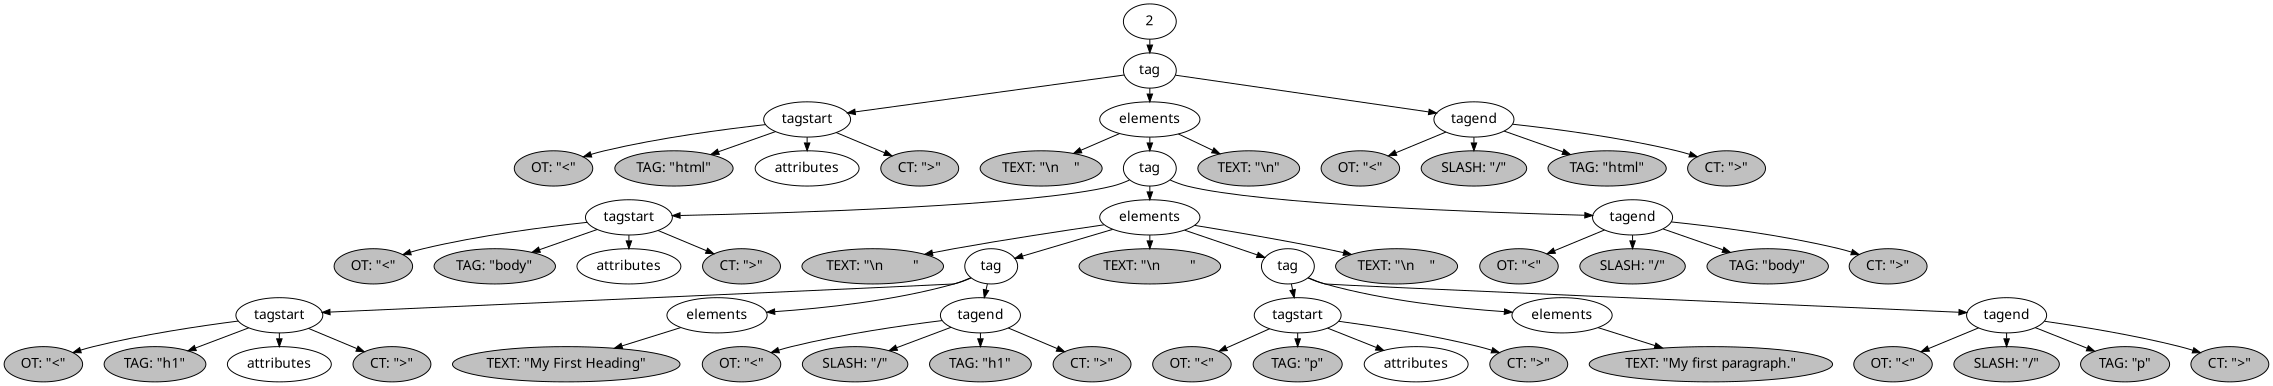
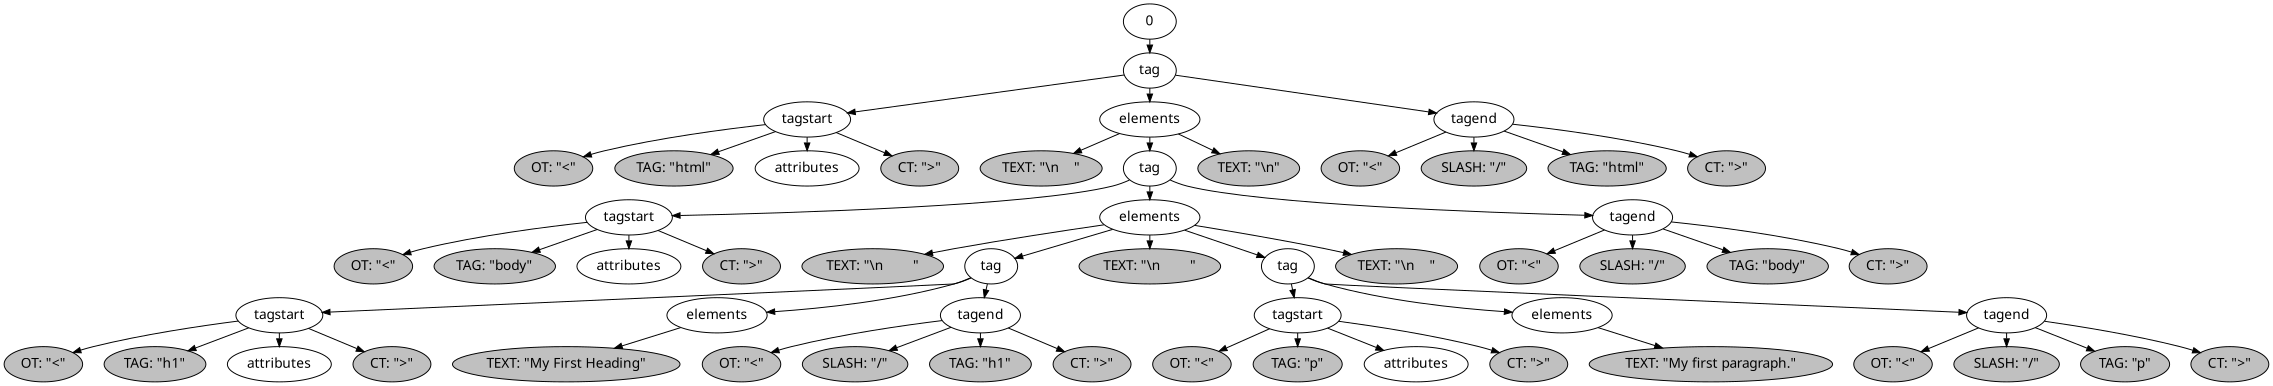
  digraph {
    nodesep=0.3
    ranksep=0.2
    fontname="Noto Sans"
    node [shape=ellipse fontname="Noto Sans" fillcolor=grey style=filled]
    edge [arrowsize=0.8 fontname="Noto Sans"]
    n1 [label=tag fillcolor="" style=""]
-   0 [label=2 shape="" fillcolor="" style=""]
+   0 [shape="" fillcolor="" style=""]
    n3 [label=tagstart fillcolor="" style=""]
    n4 [label=elements fillcolor="" style=""]
    n5 [label=tagend fillcolor="" style=""]
    n6 [label="OT: \"<\""]
    n7 [label="TAG: \"html\""]
    n8 [label=attributes fillcolor="" style=""]
    n9 [label="CT: \">\""]
    n10 [label="TEXT: \"\\n    \""]
    n11 [label=tag fillcolor="" style=""]
    n12 [label="TEXT: \"\\n\""]
    n13 [label=tagstart fillcolor="" style=""]
    n14 [label=elements fillcolor="" style=""]
    n15 [label=tagend fillcolor="" style=""]
    n16 [label="OT: \"<\""]
    n17 [label="TAG: \"body\""]
    n18 [label=attributes fillcolor="" style=""]
    n19 [label="CT: \">\""]
    n20 [label="TEXT: \"\\n        \""]
    n21 [label=tag fillcolor="" style=""]
    n22 [label="TEXT: \"\\n        \""]
    n23 [label=tag fillcolor="" style=""]
    n24 [label="TEXT: \"\\n    \""]
    n25 [label=tagstart fillcolor="" style=""]
    n26 [label=elements fillcolor="" style=""]
    n27 [label=tagend fillcolor="" style=""]
    n28 [label="OT: \"<\""]
    n29 [label="TAG: \"h1\""]
    n30 [label=attributes fillcolor="" style=""]
    n31 [label="CT: \">\""]
    n32 [label="TEXT: \"My First Heading\""]
    n33 [label="OT: \"<\""]
    n34 [label="SLASH: \"/\""]
    n35 [label="TAG: \"h1\""]
    n36 [label="CT: \">\""]
    n37 [label=tagstart fillcolor="" style=""]
    n38 [label=elements fillcolor="" style=""]
    n39 [label=tagend fillcolor="" style=""]
    n40 [label="OT: \"<\""]
    n41 [label="TAG: \"p\""]
    n42 [label=attributes fillcolor="" style=""]
    n43 [label="CT: \">\""]
    n44 [label="TEXT: \"My first paragraph.\""]
    n45 [label="OT: \"<\""]
    n46 [label="SLASH: \"/\""]
    n47 [label="TAG: \"p\""]
    n48 [label="CT: \">\""]
    n49 [label="OT: \"<\""]
    n50 [label="SLASH: \"/\""]
    n51 [label="TAG: \"body\""]
    n52 [label="CT: \">\""]
    n53 [label="OT: \"<\""]
    n54 [label="SLASH: \"/\""]
    n55 [label="TAG: \"html\""]
    n56 [label="CT: \">\""]
    n1 -> n3
    n1 -> n4
    n1 -> n5
    0 -> n1
    n3 -> n6
    n3 -> n7
    n3 -> n8
    n3 -> n9
    n4 -> n10
    n4 -> n11
    n4 -> n12
    n5 -> n53
    n5 -> n54
    n5 -> n55
    n5 -> n56
    n11 -> n13
    n11 -> n14
    n11 -> n15
    n13 -> n16
    n13 -> n17
    n13 -> n18
    n13 -> n19
    n14 -> n20
    n14 -> n21
    n14 -> n22
    n14 -> n23
    n14 -> n24
    n15 -> n49
    n15 -> n50
    n15 -> n51
    n15 -> n52
    n21 -> n25
    n21 -> n26
    n21 -> n27
    n23 -> n37
    n23 -> n38
    n23 -> n39
    n25 -> n28
    n25 -> n29
    n25 -> n30
    n25 -> n31
    n26 -> n32
    n27 -> n33
    n27 -> n34
    n27 -> n35
    n27 -> n36
    n37 -> n40
    n37 -> n41
    n37 -> n42
    n37 -> n43
    n38 -> n44
    n39 -> n45
    n39 -> n46
    n39 -> n47
    n39 -> n48
  }
